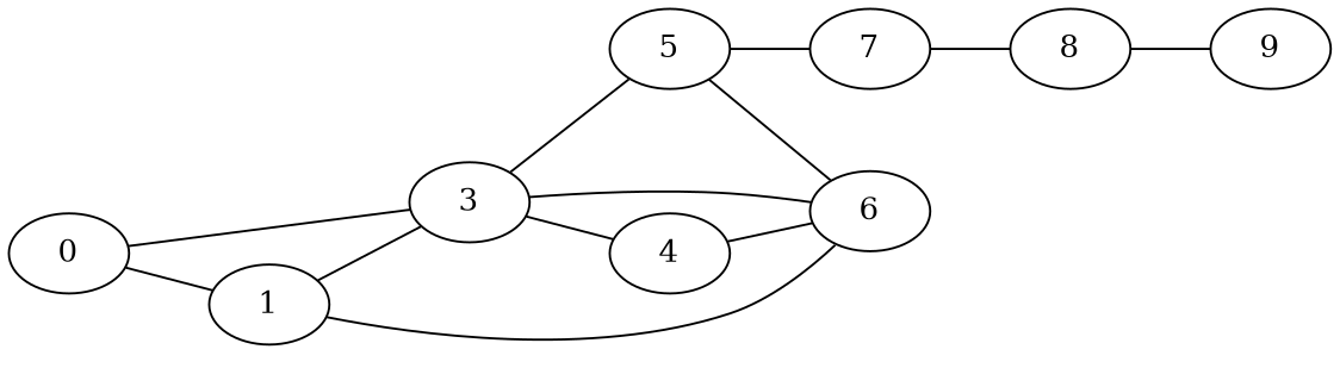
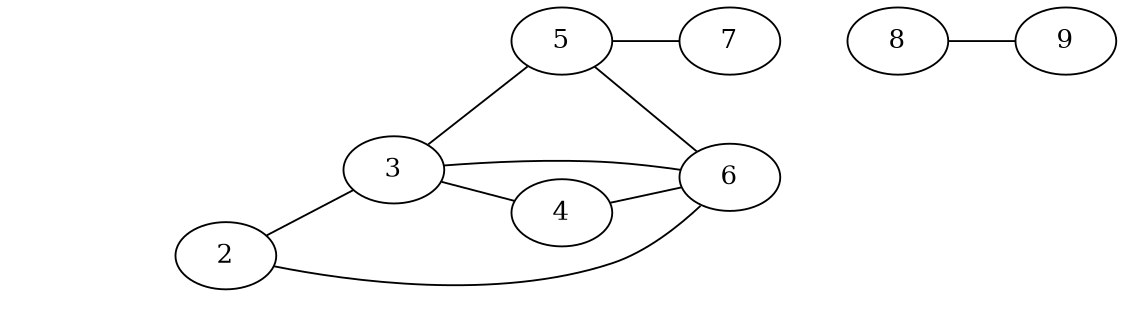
  graph {
    concentrate=true
    rankdir=LR
-   0
-   1
+   1 [label=2]
    3
    6
    5
    4
    7
    8
    9
-   0 -- 1
-   0 -- 3
    1 -- 3
    1 -- 6
    3 -- 6
    3 -- 5
    3 -- 4
    5 -- 6
    5 -- 7
    4 -- 6
-   7 -- 8
    8 -- 9
  }
